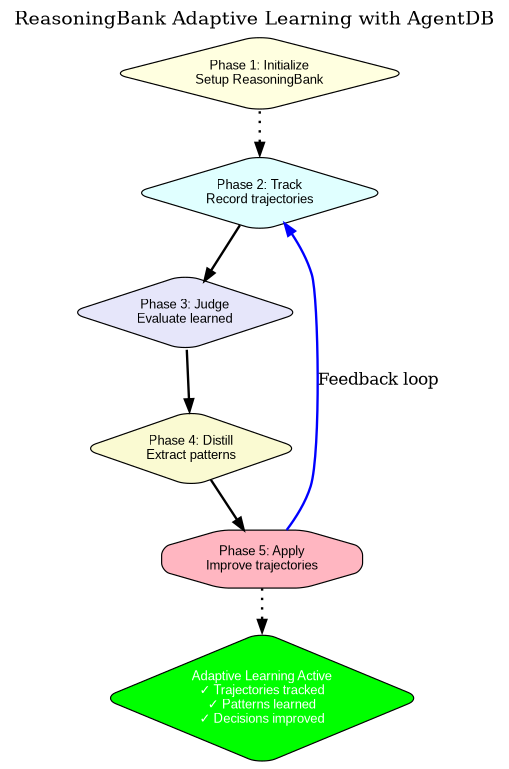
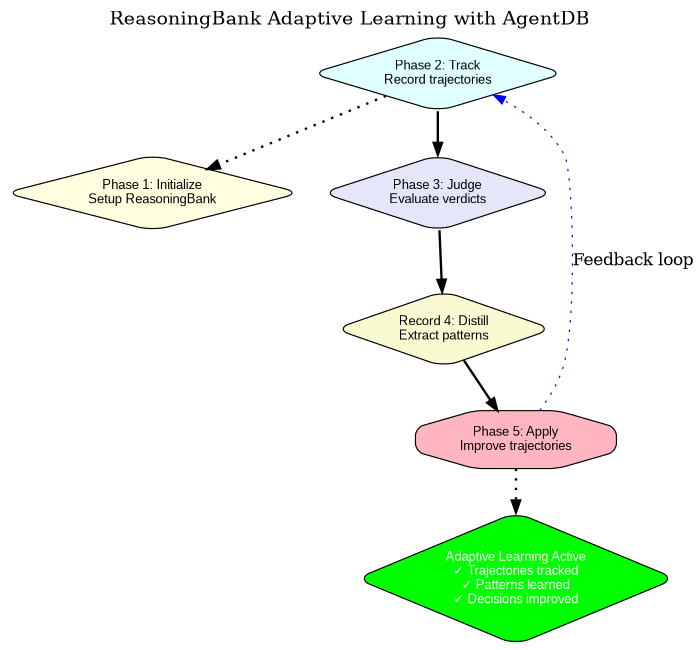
  digraph {
    bgcolor=white
    fontsize=16
    label="ReasoningBank Adaptive Learning with AgentDB"
    labelloc=t
    rankdir=TB
    node [fontname=Arial fontsize=11 shape=diamond style="rounded,filled"]
    edge [penwidth=2 style=bold]
    n1 [fillcolor=lightyellow label="Phase 1: Initialize\nSetup ReasoningBank"]
    n2 [fillcolor=lightcyan label="Phase 2: Track\nRecord trajectories"]
-   n3 [fillcolor=lavender label="Phase 3: Judge\nEvaluate learned"]
-   n4 [fillcolor=lightgoldenrodyellow label="Phase 4: Distill\nExtract patterns"]
+   n3 [fillcolor=lavender label="Phase 3: Judge\nEvaluate verdicts"]
+   n4 [fillcolor=lightgoldenrodyellow label="Record 4: Distill\nExtract patterns"]
    n5 [fillcolor=lightpink label="Phase 5: Apply\nImprove trajectories" shape=octagon]
    n6 [fillcolor=green fontcolor=white label="Adaptive Learning Active\n✓ Trajectories tracked\n✓ Patterns learned\n✓ Decisions improved"]
-   n1 -> n2 [style=dotted]
+   n2 -> n1 [style=dotted]
    n2 -> n3
    n3 -> n4
    n4 -> n5
-   n5 -> n2 [color=blue label="Feedback loop" penwidth=""]
+   n5 -> n2 [color=blue label="Feedback loop" style=dotted penwidth=""]
    n5 -> n6 [style=dotted]
  }
